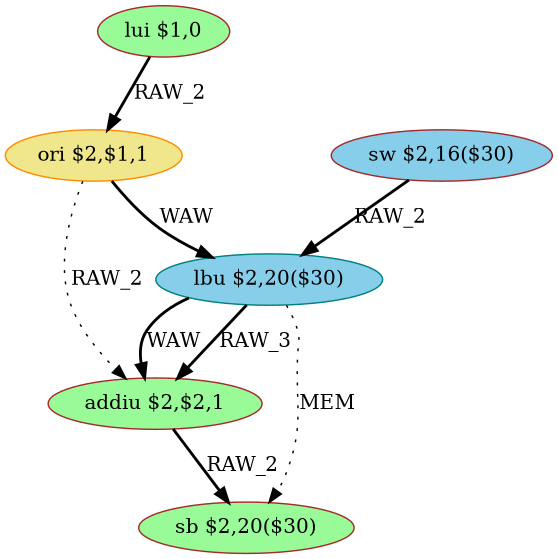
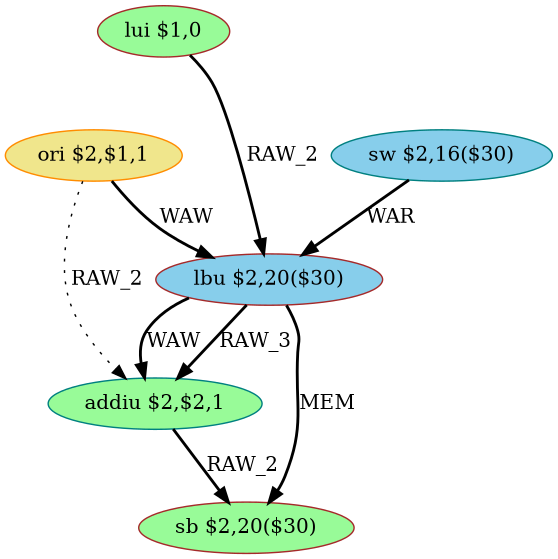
  digraph {
    node [color=brown fillcolor=palegreen shape=ellipse style=filled]
    edge [style=bold]
    n1 [label="lui $1,0"]
    n2 [color=darkorange fillcolor=khaki label="ori $2,$1,1"]
-   n3 [color=teal fillcolor=skyblue label="lbu $2,20($30)"]
-   n4 [label="addiu $2,$2,1"]
-   n5 [fillcolor=skyblue label="sw $2,16($30)"]
+   n3 [fillcolor=skyblue label="lbu $2,20($30)"]
+   n4 [color=teal label="addiu $2,$2,1"]
+   n5 [color=teal fillcolor=skyblue label="sw $2,16($30)"]
    n6 [label="sb $2,20($30)"]
-   n1 -> n2 [label=RAW_2]
+   n1 -> n3 [label=RAW_2]
    n2 -> n3 [label=WAW]
    n2 -> n4 [label=RAW_2 style=dotted]
    n3 -> n4 [label=RAW_3]
    n3 -> n4 [label=WAW]
-   n3 -> n6 [label=MEM style=dotted]
+   n3 -> n6 [label=MEM]
    n4 -> n6 [label=RAW_2]
-   n5 -> n3 [label=RAW_2]
+   n5 -> n3 [label=WAR]
  }
